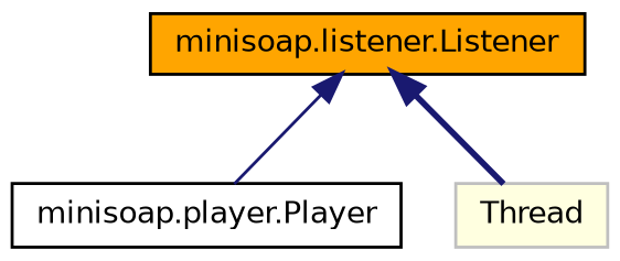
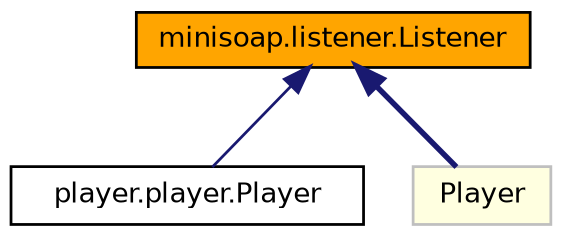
  digraph {
    node [color=black fontname=Helvetica fontsize=10 shape=record style=filled]
    edge [color=midnightblue dir=back fontname=Helvetica fontsize=10 labelfontname=Helvetica labelfontsize=10]
-   n1 [fillcolor=white fontcolor=black height=0.2 label="minisoap.player.Player" width=0.4]
+   n1 [fillcolor=white fontcolor=black height=0.2 label="player.player.Player" width=0.4]
    n2 [fillcolor=orange height=0.2 label="minisoap.listener.Listener" width=0.4]
-   n3 [color=grey75 fillcolor=lightyellow height=0.2 label=Thread width=0.4]
+   n3 [color=grey75 fillcolor=lightyellow height=0.2 label=Player width=0.4]
    n2 -> n1 [style=solid]
    n2 -> n3 [style=bold]
  }
